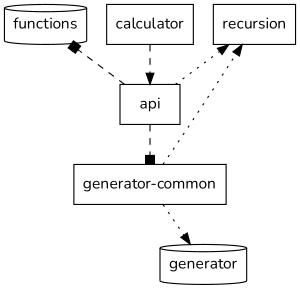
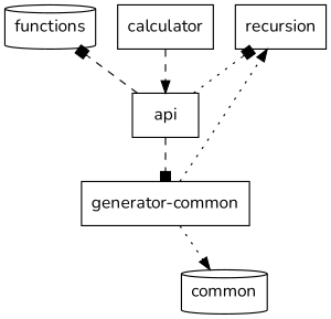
  digraph {
    fontname=Nunito
    node [fontname=Nunito shape=box]
    edge [arrowhead=normal fontname=Nunito style=dashed]
    functions [shape=cylinder]
    calculator
    recursion
    api
    "generator-common"
-   generator [shape=cylinder]
+   generator [shape=cylinder label=common]
    subgraph sub_1 {
      rank=same
      functions
      calculator
      recursion
    }
    calculator -> api
    api -> functions [arrowhead=box]
-   api -> recursion [style=dotted]
+   api -> recursion [arrowhead=box style=dotted]
    api -> "generator-common" [arrowhead=box]
    "generator-common" -> recursion [style=dotted]
    "generator-common" -> generator [style=dotted]
    generator -> recursion [style=invis arrowhead=""]
  }
